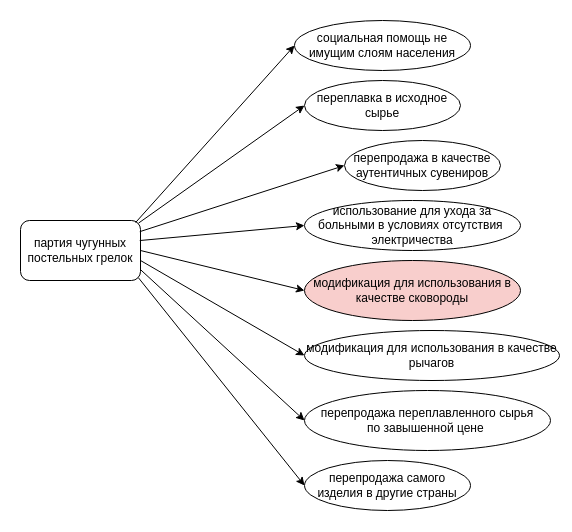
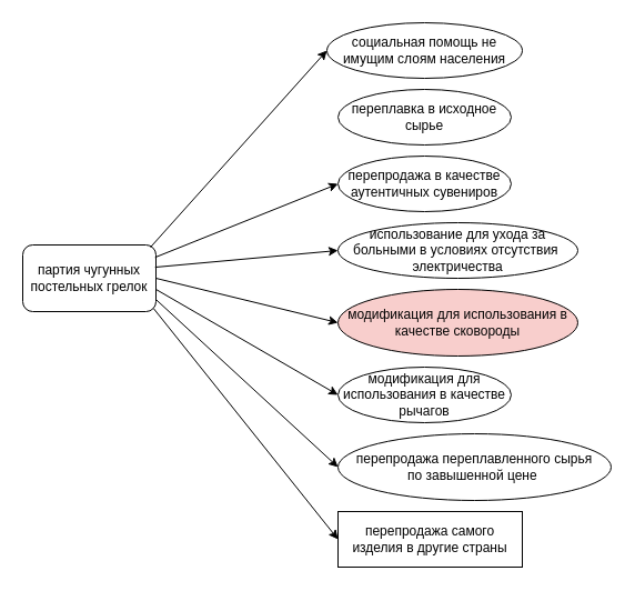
  <mxCell id="0" />
  <mxCell id="1" parent="0" />
  <mxCell id="2" value="партия чугунных постельных грелок" style="rounded=1;whiteSpace=wrap;html=1;" parent="1" vertex="1"><mxGeometry x="20" y="220" width="120" height="60" as="geometry" /></mxCell>
  <mxCell id="3" value="" style="endArrow=classic;html=1;rounded=0;exitX=0.994;exitY=0.186;exitDx=0;exitDy=0;entryX=0;entryY=0.5;entryDx=0;entryDy=0;exitPerimeter=0;" parent="1" source="2" target="4" edge="1"><mxGeometry width="50" height="50" relative="1" as="geometry"><mxPoint x="150" y="190" as="sourcePoint" /><mxPoint x="200" y="140" as="targetPoint" /><Array as="points" /></mxGeometry></mxCell>
- <mxCell id="4" value="перепродажа в качестве аутентичных сувениров" style="ellipse;whiteSpace=wrap;html=1;" parent="1" vertex="1"><mxGeometry x="344" y="140" width="156" height="50" as="geometry" /></mxCell>
+ <mxCell id="4" value="перепродажа в качестве аутентичных сувениров" style="ellipse;whiteSpace=wrap;html=1;" parent="1" vertex="1"><mxGeometry x="304" y="140" width="156" height="50" as="geometry" /></mxCell>
  <mxCell id="5" style="edgeStyle=orthogonalEdgeStyle;rounded=0;orthogonalLoop=1;jettySize=auto;html=1;exitX=0.5;exitY=1;exitDx=0;exitDy=0;" parent="1" edge="1"><mxGeometry relative="1" as="geometry"><mxPoint x="382" y="80" as="sourcePoint" /><mxPoint x="382" y="80" as="targetPoint" /></mxGeometry></mxCell>
  <mxCell id="6" style="edgeStyle=orthogonalEdgeStyle;rounded=0;orthogonalLoop=1;jettySize=auto;html=1;exitX=0.5;exitY=1;exitDx=0;exitDy=0;" parent="1" edge="1"><mxGeometry relative="1" as="geometry"><mxPoint x="382" y="80" as="sourcePoint" /><mxPoint x="382" y="80" as="targetPoint" /></mxGeometry></mxCell>
- <mxCell id="7" value="" style="endArrow=classic;html=1;rounded=0;exitX=0.984;exitY=0.043;exitDx=0;exitDy=0;entryX=0;entryY=0.5;entryDx=0;entryDy=0;exitPerimeter=0;" parent="1" source="2" target="8" edge="1"><mxGeometry width="50" height="50" relative="1" as="geometry"><mxPoint x="140" y="220" as="sourcePoint" /><mxPoint x="200" y="110" as="targetPoint" /><Array as="points" /></mxGeometry></mxCell>
  <mxCell id="8" value="переплавка в исходное сырье" style="ellipse;whiteSpace=wrap;html=1;" parent="1" vertex="1"><mxGeometry x="304" y="80" width="156" height="50" as="geometry" /></mxCell>
  <mxCell id="9" value="" style="endArrow=classic;html=1;rounded=0;exitX=0.994;exitY=0.334;exitDx=0;exitDy=0;entryX=0;entryY=0.5;entryDx=0;entryDy=0;exitPerimeter=0;" parent="1" source="2" target="10" edge="1"><mxGeometry width="50" height="50" relative="1" as="geometry"><mxPoint x="140" y="340" as="sourcePoint" /><mxPoint x="200" y="230" as="targetPoint" /><Array as="points" /></mxGeometry></mxCell>
  <mxCell id="10" value="использование для ухода за больными в условиях отсутствия&amp;nbsp;&lt;br&gt;электричества" style="ellipse;whiteSpace=wrap;html=1;" parent="1" vertex="1"><mxGeometry x="304" y="200" width="216" height="50" as="geometry" /></mxCell>
  <mxCell id="11" value="" style="endArrow=classic;html=1;rounded=0;exitX=1;exitY=0.5;exitDx=0;exitDy=0;entryX=0;entryY=0.5;entryDx=0;entryDy=0;" parent="1" source="2" target="12" edge="1"><mxGeometry width="50" height="50" relative="1" as="geometry"><mxPoint x="140" y="410" as="sourcePoint" /><mxPoint x="200" y="300" as="targetPoint" /><Array as="points" /></mxGeometry></mxCell>
  <mxCell id="12" value="модификация для использования в качестве сковороды" style="ellipse;whiteSpace=wrap;html=1;fillColor=#f8cecc;" parent="1" vertex="1"><mxGeometry x="304" y="260" width="216" height="60" as="geometry" /></mxCell>
  <mxCell id="13" value="" style="endArrow=classic;html=1;rounded=0;exitX=0.983;exitY=0.955;exitDx=0;exitDy=0;entryX=0;entryY=0.5;entryDx=0;entryDy=0;exitPerimeter=0;" parent="1" source="2" target="14" edge="1"><mxGeometry width="50" height="50" relative="1" as="geometry"><mxPoint x="170" y="280" as="sourcePoint" /><mxPoint x="230" y="170" as="targetPoint" /><Array as="points" /></mxGeometry></mxCell>
- <mxCell id="14" value="перепродажа самого изделия в другие страны" style="ellipse;whiteSpace=wrap;html=1;" parent="1" vertex="1"><mxGeometry x="304" y="460" width="166" height="50" as="geometry" /></mxCell>
+ <mxCell id="14" value="перепродажа самого изделия в другие страны" style="whiteSpace=wrap;html=1;rounded=0;" parent="1" vertex="1"><mxGeometry x="304" y="460" width="166" height="50" as="geometry" /></mxCell>
  <mxCell id="15" value="" style="endArrow=classic;html=1;rounded=0;exitX=0.999;exitY=0.817;exitDx=0;exitDy=0;entryX=0;entryY=0.5;entryDx=0;entryDy=0;exitPerimeter=0;" parent="1" source="2" target="16" edge="1"><mxGeometry width="50" height="50" relative="1" as="geometry"><mxPoint x="180" y="290" as="sourcePoint" /><mxPoint x="240" y="180" as="targetPoint" /><Array as="points" /></mxGeometry></mxCell>
  <mxCell id="16" value="перепродажа переплавленного сырья&lt;br&gt;по завышенной цене&amp;nbsp;" style="ellipse;whiteSpace=wrap;html=1;" parent="1" vertex="1"><mxGeometry x="304" y="390" width="246" height="60" as="geometry" /></mxCell>
  <mxCell id="17" value="" style="endArrow=classic;html=1;rounded=0;entryX=0;entryY=0.5;entryDx=0;entryDy=0;" parent="1" target="18" edge="1"><mxGeometry width="50" height="50" relative="1" as="geometry"><mxPoint x="140" y="260" as="sourcePoint" /><mxPoint x="200" y="360" as="targetPoint" /><Array as="points" /></mxGeometry></mxCell>
- <mxCell id="18" value="модификация для использования в качестве рычагов" style="ellipse;whiteSpace=wrap;html=1;" parent="1" vertex="1"><mxGeometry x="304" y="330" width="255" height="50" as="geometry" /></mxCell>
+ <mxCell id="18" value="модификация для использования в качестве рычагов" style="ellipse;whiteSpace=wrap;html=1;" parent="1" vertex="1"><mxGeometry x="304" y="330" width="156" height="50" as="geometry" /></mxCell>
  <mxCell id="19" value="" style="endArrow=classic;html=1;rounded=0;exitX=0.959;exitY=0.034;exitDx=0;exitDy=0;entryX=0;entryY=0.5;entryDx=0;entryDy=0;exitPerimeter=0;" edge="1" parent="1" target="20" source="2"><mxGeometry width="50" height="50" relative="1" as="geometry"><mxPoint x="130" y="160" as="sourcePoint" /><mxPoint x="190" y="50" as="targetPoint" /><Array as="points" /></mxGeometry></mxCell>
  <mxCell id="20" value="социальная помощь не имущим слоям населения" style="ellipse;whiteSpace=wrap;html=1;" vertex="1" parent="1"><mxGeometry x="294" y="20" width="176" height="50" as="geometry" /></mxCell>
